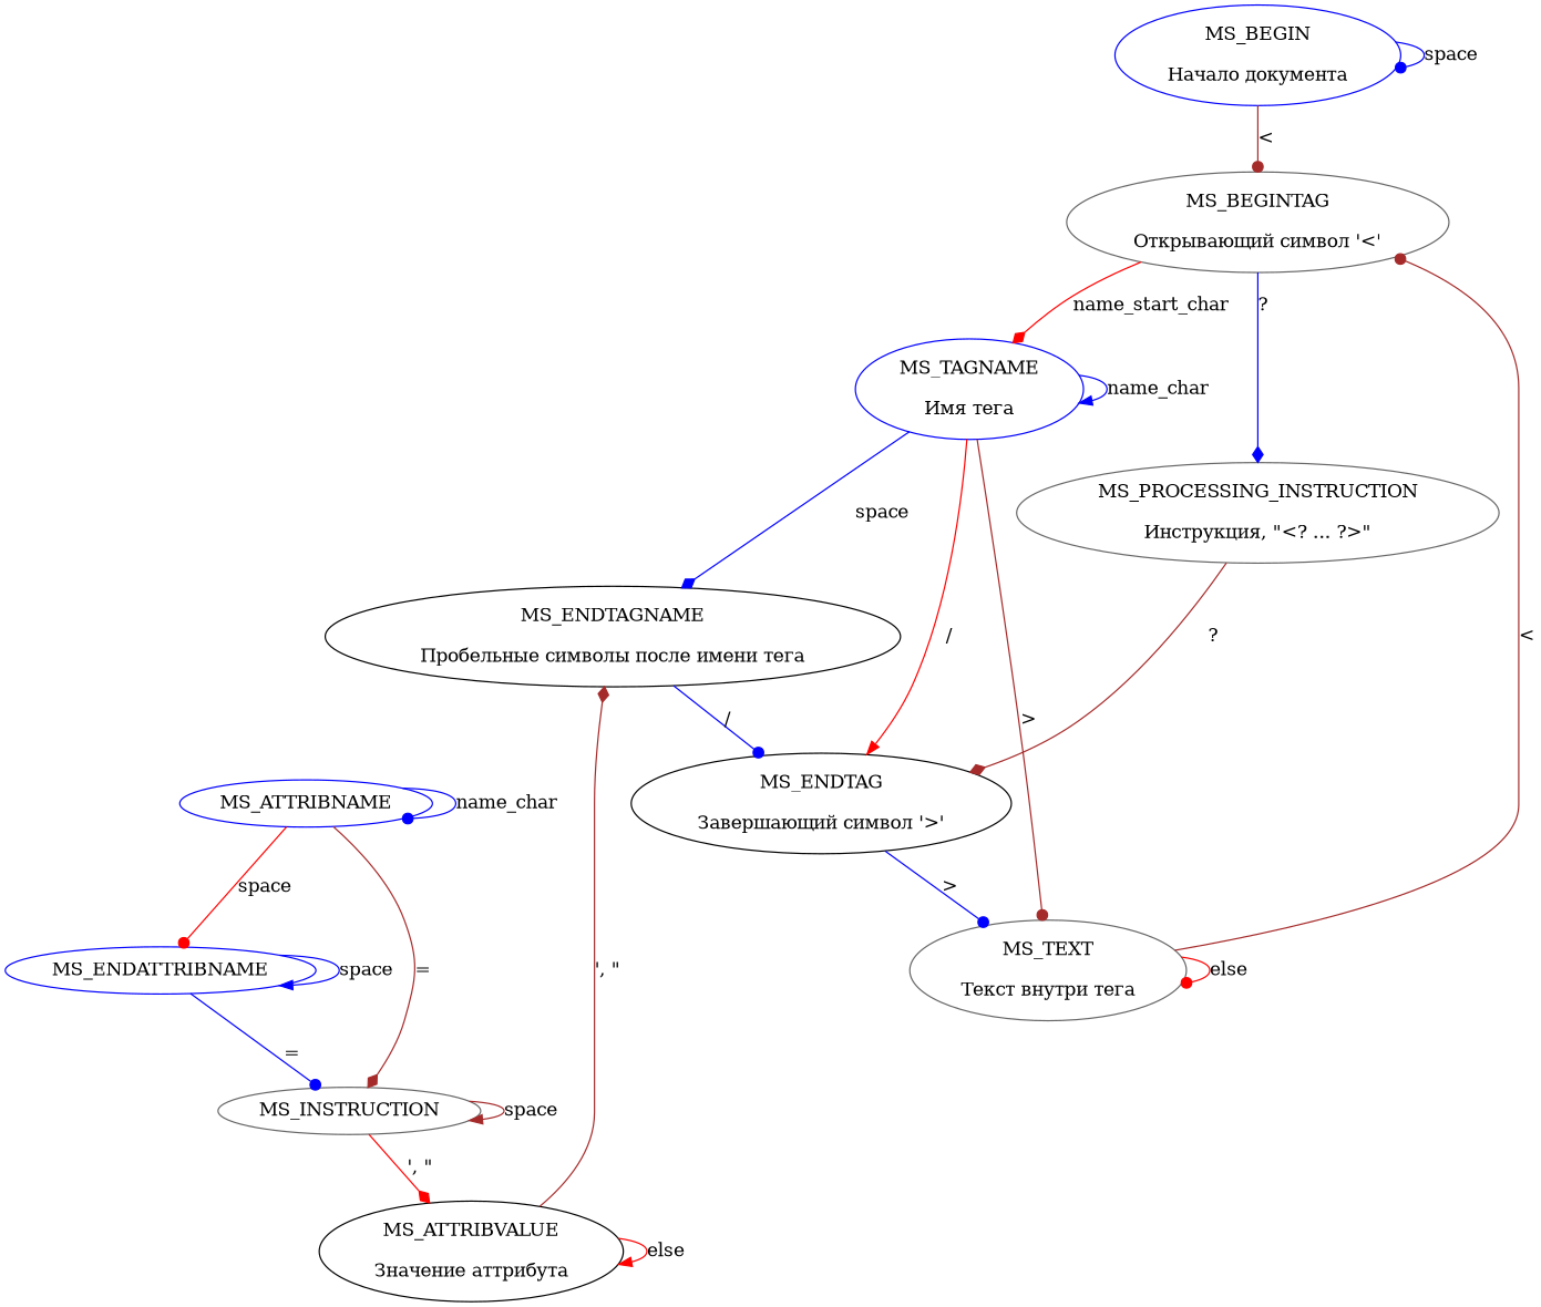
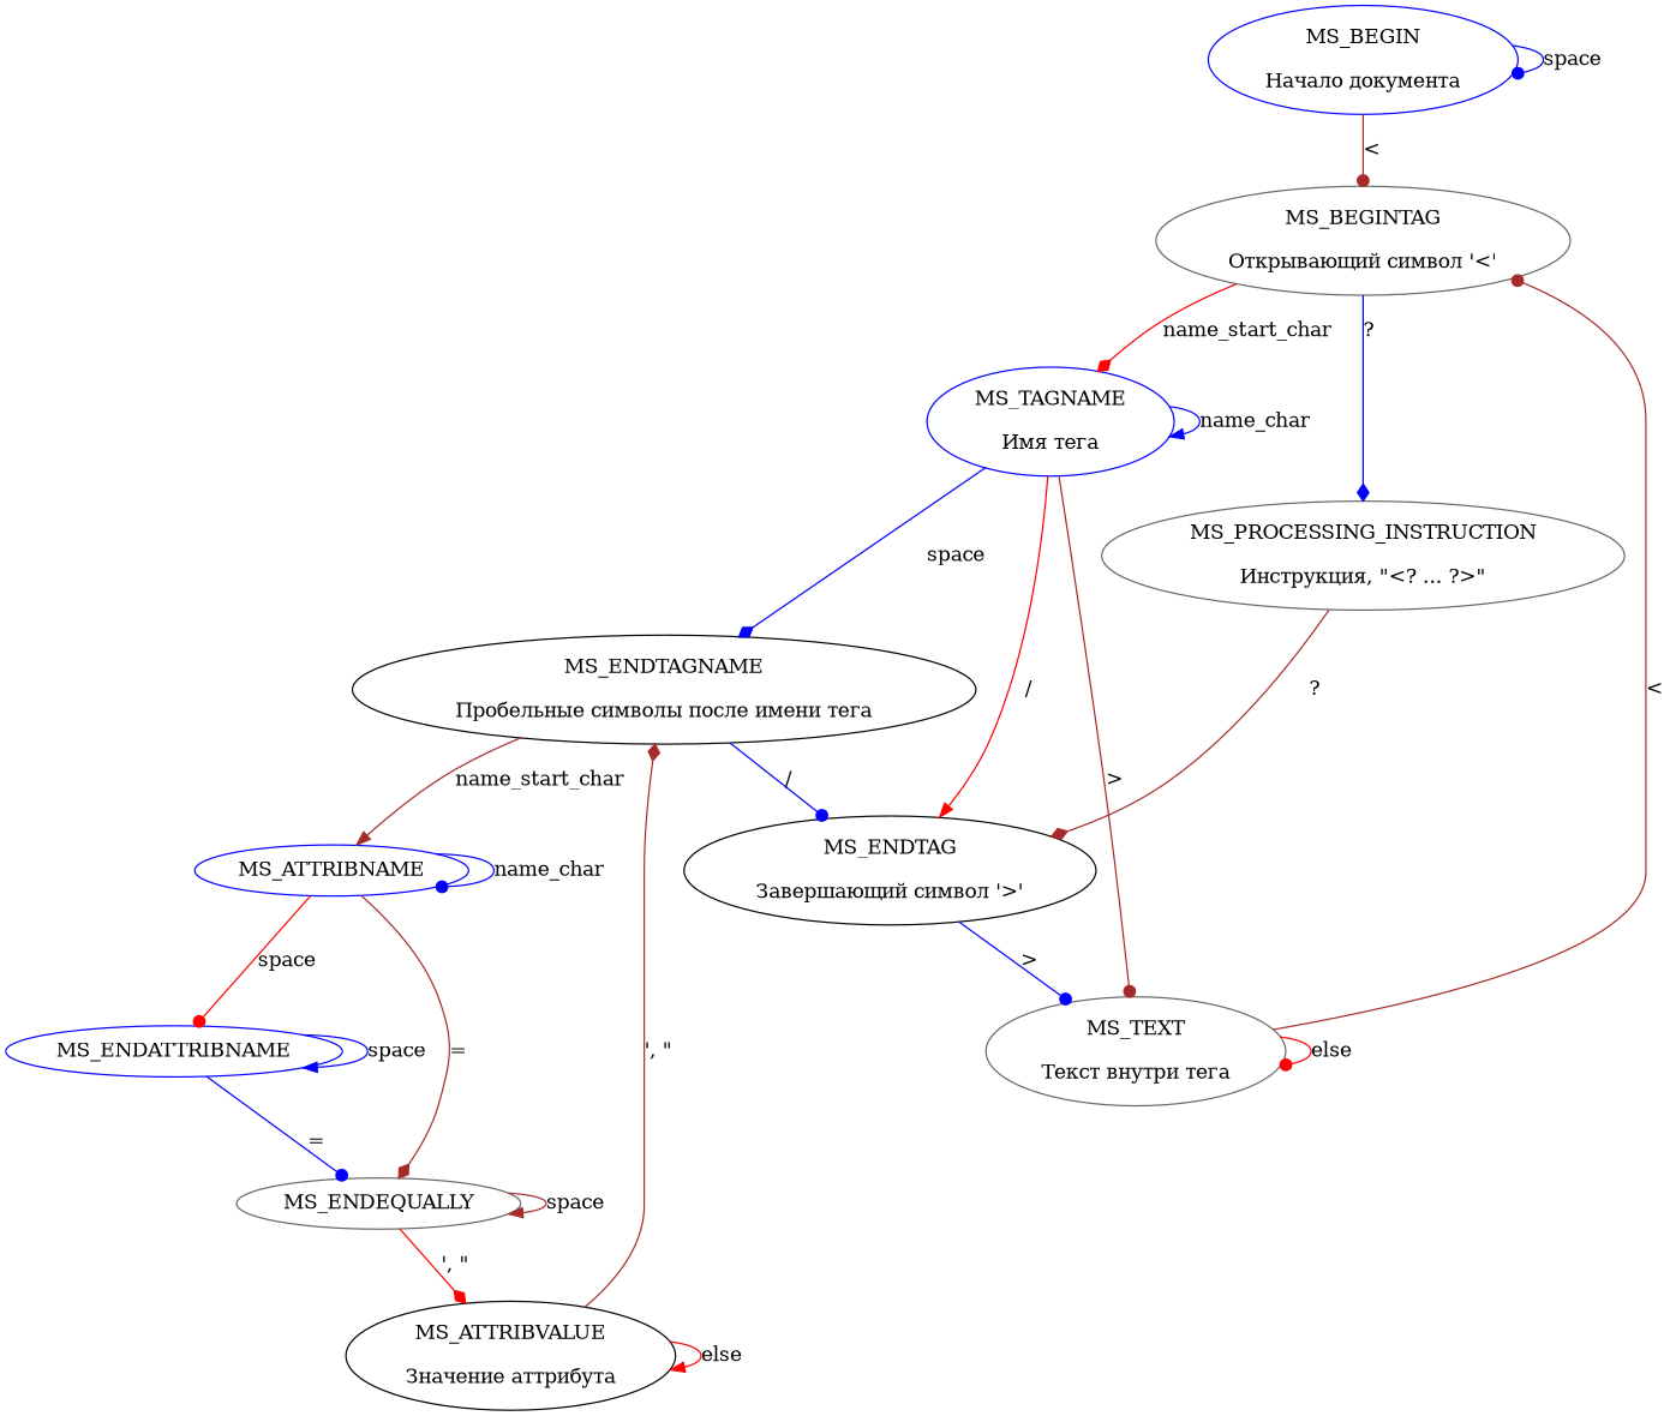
  digraph {
    node [color=blue]
    edge [arrowhead=dot color=blue]
    MS_BEGIN [label="\N\n\nНачало документа"]
    MS_BEGINTAG [color=gray40 label="\N\n\nОткрывающий символ '<'"]
    MS_PROCESSING_INSTRUCTION [color=gray40 label="\N\n\nИнструкция, \"<? ... ?>\""]
    MS_TAGNAME [label="\N\n\nИмя тега"]
    MS_ENDTAG [color=black label="\N\n\nЗавершающий символ '>'"]
    MS_ENDTAGNAME [color=black label="\N\n\nПробельные символы после имени тега"]
    MS_TEXT [color=gray40 label="\N\n\nТекст внутри тега"]
    MS_ATTRIBNAME
    MS_ENDATTRIBNAME
-   MS_ENDEQUALLY [color=gray40 label=MS_INSTRUCTION]
+   MS_ENDEQUALLY [color=gray40]
    MS_ATTRIBVALUE [color=black label="\N\n\nЗначение аттрибута"]
    MS_BEGIN -> MS_BEGIN [label=space]
    MS_BEGIN -> MS_BEGINTAG [color=brown label="<"]
    MS_BEGINTAG -> MS_PROCESSING_INSTRUCTION [arrowhead=diamond label="?"]
    MS_BEGINTAG -> MS_TAGNAME [arrowhead=diamond color=red label=name_start_char]
    MS_PROCESSING_INSTRUCTION -> MS_ENDTAG [arrowhead=diamond color=brown label="?"]
    MS_TAGNAME -> MS_TAGNAME [arrowhead=normal label=name_char]
    MS_TAGNAME -> MS_ENDTAG [arrowhead=normal color=red label="/"]
    MS_TAGNAME -> MS_ENDTAGNAME [arrowhead=diamond label=space]
    MS_TAGNAME -> MS_TEXT [color=brown label=">"]
    MS_ENDTAG -> MS_TEXT [label=">"]
    MS_ENDTAGNAME -> MS_ENDTAG [label="/"]
+   MS_ENDTAGNAME -> MS_ATTRIBNAME [arrowhead=normal color=brown label=name_start_char]
    MS_TEXT -> MS_BEGINTAG [color=brown label="<"]
    MS_TEXT -> MS_TEXT [color=red label=else]
    MS_ATTRIBNAME -> MS_ATTRIBNAME [label=name_char]
    MS_ATTRIBNAME -> MS_ENDATTRIBNAME [color=red label=space]
    MS_ATTRIBNAME -> MS_ENDEQUALLY [arrowhead=diamond color=brown label="="]
    MS_ENDATTRIBNAME -> MS_ENDATTRIBNAME [arrowhead=normal label=space]
    MS_ENDATTRIBNAME -> MS_ENDEQUALLY [label="="]
    MS_ENDEQUALLY -> MS_ENDEQUALLY [arrowhead=normal color=brown label=space]
    MS_ENDEQUALLY -> MS_ATTRIBVALUE [arrowhead=diamond color=red label="', \""]
    MS_ATTRIBVALUE -> MS_ENDTAGNAME [arrowhead=diamond color=brown label="', \""]
    MS_ATTRIBVALUE -> MS_ATTRIBVALUE [arrowhead=normal color=red label=else]
  }
